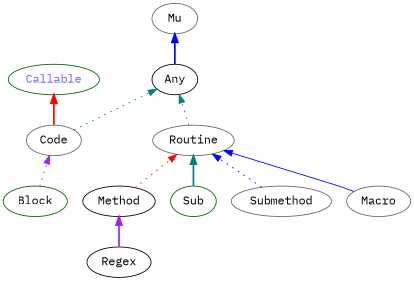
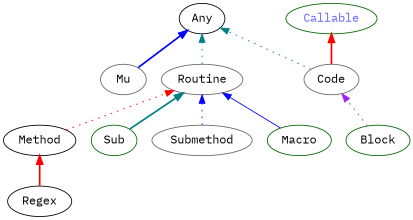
  digraph {
    bgcolor="#FFFFFF"
    fontname="IBM Plex Mono"
    rankdir=BT
    splines=polyline
    node [color=gray40 fontcolor="#000000" fontname="IBM Plex Mono"]
    edge [color=teal fontname="IBM Plex Mono" style=dotted]
    Block [color=darkgreen]
    Code
    Any [color=black]
    Callable [color=darkgreen fontcolor="#6666FF"]
    Mu
    Routine
    Method [color=black]
    Sub [color=darkgreen]
    Submethod
-   Macro
+   Macro [color=darkgreen]
    Regex [color=black]
    Block -> Code [color=purple]
    Code -> Any
    Code -> Callable [color=red style=bold]
-   Any -> Mu [color=blue style=bold]
+   Mu -> Any [color=blue style=bold]
    Routine -> Any
    Method -> Routine [color=red]
    Sub -> Routine [style=bold]
    Submethod -> Routine [color=blue]
    Macro -> Routine [color=blue style=solid]
-   Regex -> Method [color=purple style=bold]
+   Regex -> Method [color=red style=bold]
  }
